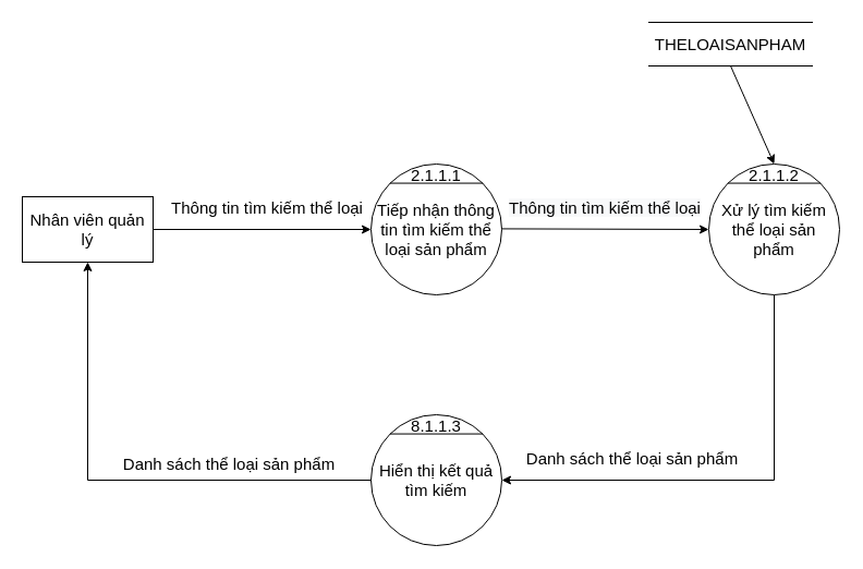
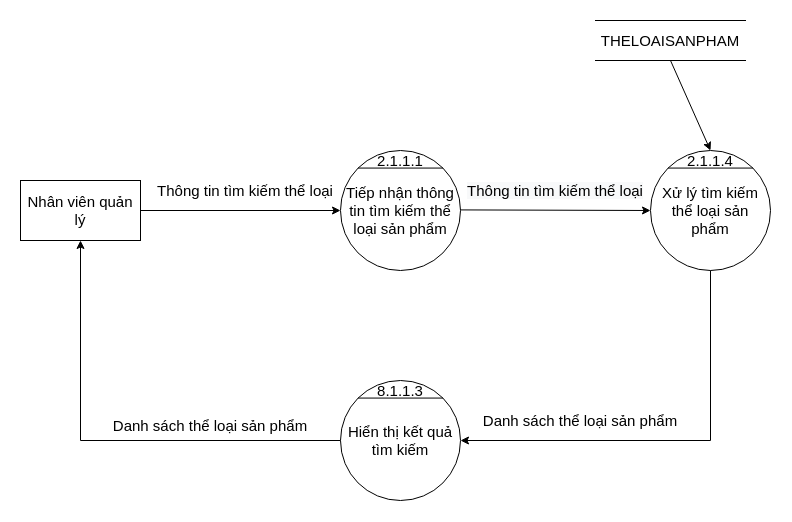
  <mxCell id="0" />
  <mxCell id="1" parent="0" />
  <mxCell id="2" value="Tiếp nhận thông tin tìm kiếm thể loại sản phẩm" style="ellipse;whiteSpace=wrap;html=1;aspect=fixed;fontSize=15;" parent="1" vertex="1"><mxGeometry x="340" y="150" width="120" height="120" as="geometry" /></mxCell>
  <mxCell id="3" value="" style="endArrow=none;html=1;rounded=0;exitX=0;exitY=0;exitDx=0;exitDy=0;entryX=1;entryY=0;entryDx=0;entryDy=0;fontSize=15;" parent="1" source="2" target="2" edge="1"><mxGeometry width="50" height="50" relative="1" as="geometry"><mxPoint x="620" y="190" as="sourcePoint" /><mxPoint x="670" y="140" as="targetPoint" /></mxGeometry></mxCell>
  <mxCell id="4" value="2.1.1.1" style="text;html=1;strokeColor=none;fillColor=none;align=center;verticalAlign=middle;whiteSpace=wrap;rounded=0;fontSize=15;" parent="1" vertex="1"><mxGeometry x="380" y="150" width="40" height="20" as="geometry" /></mxCell>
  <mxCell id="5" value="Nhân viên quản lý" style="rounded=0;whiteSpace=wrap;html=1;fontSize=15;" parent="1" vertex="1"><mxGeometry x="20" y="180" width="120" height="60" as="geometry" /></mxCell>
  <mxCell id="6" value="" style="endArrow=classic;html=1;rounded=0;exitX=1;exitY=0.5;exitDx=0;exitDy=0;entryX=0;entryY=0.5;entryDx=0;entryDy=0;fontSize=15;" parent="1" source="5" target="2" edge="1"><mxGeometry width="50" height="50" relative="1" as="geometry"><mxPoint x="290" y="230" as="sourcePoint" /><mxPoint x="340" y="180" as="targetPoint" /></mxGeometry></mxCell>
  <mxCell id="7" value="" style="endArrow=classic;html=1;rounded=0;exitX=1;exitY=0.5;exitDx=0;exitDy=0;fontSize=15;entryX=0;entryY=0.5;entryDx=0;entryDy=0;" parent="1" target="8" edge="1"><mxGeometry width="50" height="50" relative="1" as="geometry"><mxPoint x="460" y="209.41" as="sourcePoint" /><mxPoint x="580" y="209" as="targetPoint" /></mxGeometry></mxCell>
  <mxCell id="8" value="Xử lý tìm kiếm thể loại sản phẩm" style="ellipse;whiteSpace=wrap;html=1;aspect=fixed;fontSize=15;" parent="1" vertex="1"><mxGeometry x="650" y="150" width="120" height="120" as="geometry" /></mxCell>
  <mxCell id="9" value="" style="endArrow=none;html=1;rounded=0;exitX=0;exitY=0;exitDx=0;exitDy=0;entryX=1;entryY=0;entryDx=0;entryDy=0;fontSize=15;" parent="1" source="8" target="8" edge="1"><mxGeometry width="50" height="50" relative="1" as="geometry"><mxPoint x="870" y="190" as="sourcePoint" /><mxPoint x="920" y="140" as="targetPoint" /></mxGeometry></mxCell>
- <mxCell id="10" value="2.1.1.2" style="text;html=1;strokeColor=none;fillColor=none;align=center;verticalAlign=middle;whiteSpace=wrap;rounded=0;fontSize=15;" parent="1" vertex="1"><mxGeometry x="690" y="150" width="40" height="20" as="geometry" /></mxCell>
+ <mxCell id="10" value="2.1.1.4" style="text;html=1;strokeColor=none;fillColor=none;align=center;verticalAlign=middle;whiteSpace=wrap;rounded=0;fontSize=15;" parent="1" vertex="1"><mxGeometry x="690" y="150" width="40" height="20" as="geometry" /></mxCell>
  <mxCell id="11" value="Hiển thị kết quả tìm kiếm" style="ellipse;whiteSpace=wrap;html=1;aspect=fixed;fontSize=15;" parent="1" vertex="1"><mxGeometry x="340" y="380" width="120" height="120" as="geometry" /></mxCell>
  <mxCell id="12" value="" style="endArrow=none;html=1;rounded=0;exitX=0;exitY=0;exitDx=0;exitDy=0;entryX=1;entryY=0;entryDx=0;entryDy=0;fontSize=15;" parent="1" source="11" target="11" edge="1"><mxGeometry width="50" height="50" relative="1" as="geometry"><mxPoint x="385" y="610" as="sourcePoint" /><mxPoint x="435" y="560" as="targetPoint" /></mxGeometry></mxCell>
  <mxCell id="13" value="8.1.1.3" style="text;html=1;strokeColor=none;fillColor=none;align=center;verticalAlign=middle;whiteSpace=wrap;rounded=0;fontSize=15;" parent="1" vertex="1"><mxGeometry x="380" y="380" width="40" height="20" as="geometry" /></mxCell>
  <mxCell id="14" value="Thông tin tìm kiếm thể loại" style="text;html=1;strokeColor=none;fillColor=none;align=center;verticalAlign=middle;whiteSpace=wrap;rounded=0;fontSize=15;" parent="1" vertex="1"><mxGeometry x="150" y="170" width="190" height="40" as="geometry" /></mxCell>
  <mxCell id="15" value="&#10;&#10;&lt;span style=&quot;color: rgb(0, 0, 0); font-family: helvetica; font-size: 15px; font-style: normal; font-weight: 400; letter-spacing: normal; text-align: center; text-indent: 0px; text-transform: none; word-spacing: 0px; background-color: rgb(248, 249, 250); display: inline; float: none;&quot;&gt;Thông tin tìm kiếm thể loại&lt;/span&gt;&#10;&#10;" style="text;html=1;strokeColor=none;fillColor=none;align=center;verticalAlign=middle;whiteSpace=wrap;rounded=0;fontSize=15;" parent="1" vertex="1"><mxGeometry x="460" y="170" width="190" height="40" as="geometry" /></mxCell>
  <mxCell id="16" value="THELOAISANPHAM" style="shape=partialRectangle;whiteSpace=wrap;html=1;left=0;right=0;fillColor=none;fontSize=15;" parent="1" vertex="1"><mxGeometry x="595" y="20" width="150" height="40" as="geometry" /></mxCell>
  <mxCell id="17" value="" style="endArrow=classic;html=1;rounded=0;fontSize=15;exitX=0.5;exitY=1;exitDx=0;exitDy=0;entryX=0.5;entryY=0;entryDx=0;entryDy=0;" parent="1" source="16" target="10" edge="1"><mxGeometry width="50" height="50" relative="1" as="geometry"><mxPoint x="430" y="310" as="sourcePoint" /><mxPoint x="480" y="260" as="targetPoint" /></mxGeometry></mxCell>
  <mxCell id="18" value="" style="edgeStyle=segmentEdgeStyle;endArrow=classic;html=1;rounded=0;fontSize=15;exitX=0.5;exitY=1;exitDx=0;exitDy=0;entryX=1;entryY=0.5;entryDx=0;entryDy=0;" parent="1" source="8" target="11" edge="1"><mxGeometry width="50" height="50" relative="1" as="geometry"><mxPoint x="430" y="420" as="sourcePoint" /><mxPoint x="480" y="370" as="targetPoint" /><Array as="points"><mxPoint x="710" y="440" /></Array></mxGeometry></mxCell>
  <mxCell id="19" value="Danh sách thể loại sản phẩm" style="text;html=1;strokeColor=none;fillColor=none;align=center;verticalAlign=middle;whiteSpace=wrap;rounded=0;fontSize=15;" parent="1" vertex="1"><mxGeometry x="480" y="400" width="200" height="40" as="geometry" /></mxCell>
  <mxCell id="20" value="" style="edgeStyle=segmentEdgeStyle;endArrow=classic;html=1;rounded=0;fontSize=15;exitX=0;exitY=0.5;exitDx=0;exitDy=0;entryX=0.5;entryY=1;entryDx=0;entryDy=0;" parent="1" source="11" target="5" edge="1"><mxGeometry width="50" height="50" relative="1" as="geometry"><mxPoint x="430" y="520" as="sourcePoint" /><mxPoint x="480" y="470" as="targetPoint" /></mxGeometry></mxCell>
  <mxCell id="21" value="Danh sách thể loại sản phẩm" style="text;html=1;strokeColor=none;fillColor=none;align=center;verticalAlign=middle;whiteSpace=wrap;rounded=0;fontSize=15;" parent="1" vertex="1"><mxGeometry x="110" y="400" width="200" height="50" as="geometry" /></mxCell>
